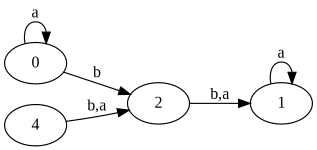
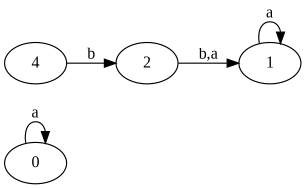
  digraph {
    d2tdocpreamble="\usetikzlibrary{automata}"
    d2tfigpreamble="\tikzstyle{every state}= [ draw=blue!50,very thick,fill=blue!20]  \tikzstyle{auto}= [fill=white]"
    fontname="Liberation Serif"
    rankdir=LR
    ranksep=0.5
    node [fontname="Liberation Serif" style=state]
    edge [fontname="Liberation Serif" lblstyle=auto topath="bend right"]
    n1 [label=0 style="state, initial"]
    n2 [label=2]
    n3 [label=1]
    n4 [label=4]
    n1 -> n1 [label=a topath="loop above"]
-   n1 -> n2 [label=b]
    n2 -> n3 [label="b,a"]
    n3 -> n3 [label=a topath="loop above"]
-   n4 -> n2 [label="b,a"]
+   n4 -> n2 [label=b]
  }
